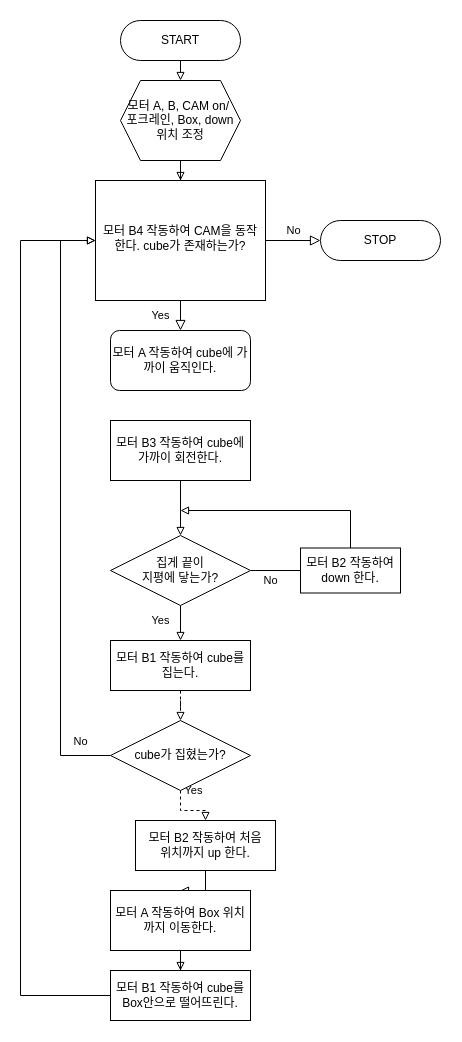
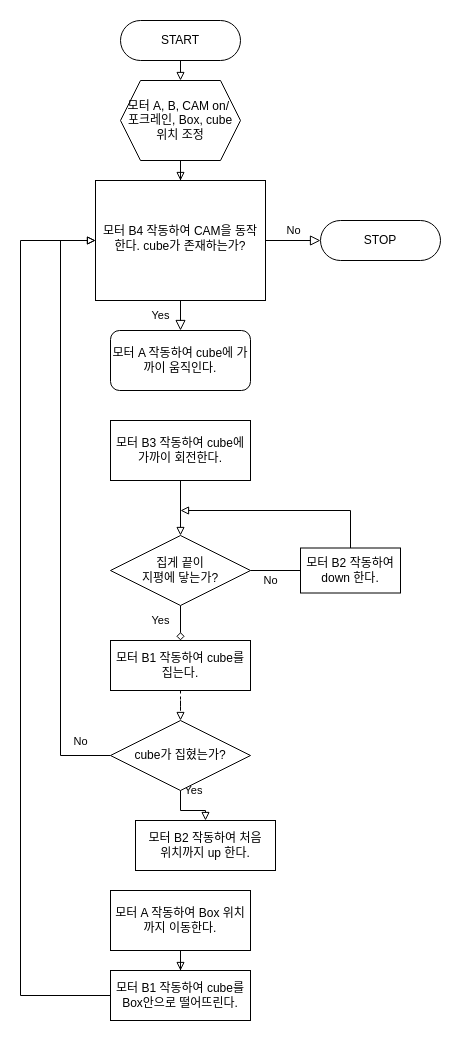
  <mxCell id="0" />
  <mxCell id="1" parent="0" />
  <mxCell id="2" style="edgeStyle=orthogonalEdgeStyle;rounded=0;orthogonalLoop=1;jettySize=auto;html=1;exitX=0.5;exitY=1;exitDx=0;exitDy=0;entryX=0.5;entryY=0;entryDx=0;entryDy=0;endArrow=block;endFill=0;" parent="1" source="3" target="10" edge="1"><mxGeometry relative="1" as="geometry" /></mxCell>
  <mxCell id="3" value="START" style="rounded=1;whiteSpace=wrap;html=1;fontSize=12;glass=0;strokeWidth=1;shadow=0;arcSize=50;" parent="1" vertex="1"><mxGeometry x="120" y="20" width="120" height="40" as="geometry" /></mxCell>
  <mxCell id="4" value="Yes" style="rounded=0;html=1;jettySize=auto;orthogonalLoop=1;fontSize=11;endArrow=block;endFill=0;endSize=8;strokeWidth=1;shadow=0;labelBackgroundColor=none;edgeStyle=orthogonalEdgeStyle;entryX=0.5;entryY=0;entryDx=0;entryDy=0;" parent="1" source="6" target="11" edge="1"><mxGeometry y="20" relative="1" as="geometry"><mxPoint as="offset" /><mxPoint x="155" y="330" as="targetPoint" /></mxGeometry></mxCell>
  <mxCell id="5" value="No" style="edgeStyle=orthogonalEdgeStyle;rounded=0;html=1;jettySize=auto;orthogonalLoop=1;fontSize=11;endArrow=block;endFill=0;endSize=8;strokeWidth=1;shadow=0;labelBackgroundColor=none;entryX=0;entryY=0.5;entryDx=0;entryDy=0;" parent="1" source="6" target="29" edge="1"><mxGeometry y="10" relative="1" as="geometry"><mxPoint as="offset" /><mxPoint x="340" y="1132" as="targetPoint" /><Array as="points" /></mxGeometry></mxCell>
  <mxCell id="6" value="모터 B4 작동하여 CAM을 동작한다. cube가 존재하는가?" style="whiteSpace=wrap;html=1;shadow=0;fontFamily=Helvetica;fontSize=12;align=center;strokeWidth=1;spacing=6;spacingTop=-4;rounded=0;" parent="1" vertex="1"><mxGeometry x="95" y="180" width="170" height="120" as="geometry" /></mxCell>
  <mxCell id="7" style="edgeStyle=orthogonalEdgeStyle;rounded=0;orthogonalLoop=1;jettySize=auto;html=1;exitX=0.5;exitY=1;exitDx=0;exitDy=0;entryX=0.5;entryY=0;entryDx=0;entryDy=0;endArrow=block;endFill=0;" parent="1" source="8" target="16" edge="1"><mxGeometry relative="1" as="geometry" /></mxCell>
  <mxCell id="8" value="모터 B3 작동하여 cube에 가까이 회전한다." style="whiteSpace=wrap;html=1;fontSize=12;glass=0;strokeWidth=1;shadow=0;arcSize=0;rounded=0;" parent="1" vertex="1"><mxGeometry x="110" y="420" width="140" height="60" as="geometry" /></mxCell>
  <mxCell id="9" value="" style="edgeStyle=orthogonalEdgeStyle;rounded=0;orthogonalLoop=1;jettySize=auto;html=1;endArrow=block;endFill=0;" parent="1" source="10" target="6" edge="1"><mxGeometry relative="1" as="geometry" /></mxCell>
- <mxCell id="10" value="모터 A, B, CAM on/&amp;nbsp;&lt;br&gt;포크레인, Box, down 위치 조정" style="shape=hexagon;perimeter=hexagonPerimeter2;whiteSpace=wrap;html=1;fixedSize=1;" parent="1" vertex="1"><mxGeometry x="120" y="80" width="120" height="80" as="geometry" /></mxCell>
+ <mxCell id="10" value="모터 A, B, CAM on/&amp;nbsp;&lt;br&gt;포크레인, Box, cube 위치 조정" style="shape=hexagon;perimeter=hexagonPerimeter2;whiteSpace=wrap;html=1;fixedSize=1;" parent="1" vertex="1"><mxGeometry x="120" y="80" width="120" height="80" as="geometry" /></mxCell>
  <mxCell id="11" value="모터 A 작동하여 cube에 가까이 움직인다." style="whiteSpace=wrap;html=1;rounded=1;" parent="1" vertex="1"><mxGeometry x="110" y="330" width="140" height="60" as="geometry" /></mxCell>
  <mxCell id="12" value="" style="edgeStyle=orthogonalEdgeStyle;rounded=0;orthogonalLoop=1;jettySize=auto;html=1;endArrow=block;endFill=0;dashed=1;" parent="1" source="13" target="22" edge="1"><mxGeometry relative="1" as="geometry" /></mxCell>
  <mxCell id="13" value="모터 B1 작동하여 cube를 집는다." style="rounded=1;whiteSpace=wrap;html=1;fontSize=12;glass=0;strokeWidth=1;shadow=0;arcSize=0;" parent="1" vertex="1"><mxGeometry x="110" y="640" width="140" height="50" as="geometry" /></mxCell>
  <mxCell id="14" value="No" style="edgeStyle=orthogonalEdgeStyle;rounded=0;orthogonalLoop=1;jettySize=auto;html=1;exitX=1;exitY=0.5;exitDx=0;exitDy=0;endArrow=none;endFill=0;" parent="1" source="16" target="18" edge="1"><mxGeometry x="-0.2" y="-10" relative="1" as="geometry"><mxPoint as="offset" /></mxGeometry></mxCell>
- <mxCell id="15" value="Yes" style="edgeStyle=orthogonalEdgeStyle;rounded=0;orthogonalLoop=1;jettySize=auto;html=1;entryX=0.5;entryY=0;entryDx=0;entryDy=0;endArrow=block;endFill=0;" parent="1" source="16" target="13" edge="1"><mxGeometry x="0.111" y="-20" relative="1" as="geometry"><mxPoint as="offset" /></mxGeometry></mxCell>
+ <mxCell id="15" value="Yes" style="edgeStyle=orthogonalEdgeStyle;rounded=0;orthogonalLoop=1;jettySize=auto;html=1;entryX=0.5;entryY=0;entryDx=0;entryDy=0;endArrow=diamond;endFill=0;" parent="1" source="16" target="13" edge="1"><mxGeometry x="0.111" y="-20" relative="1" as="geometry"><mxPoint as="offset" /></mxGeometry></mxCell>
  <mxCell id="16" value="&lt;span&gt;집게 끝이 &lt;br&gt;지평에 닿는가?&lt;/span&gt;" style="rhombus;whiteSpace=wrap;html=1;" parent="1" vertex="1"><mxGeometry x="110" y="535" width="140" height="70" as="geometry" /></mxCell>
  <mxCell id="17" style="edgeStyle=orthogonalEdgeStyle;rounded=0;orthogonalLoop=1;jettySize=auto;html=1;exitX=0.5;exitY=0;exitDx=0;exitDy=0;endArrow=block;endFill=0;" parent="1" source="18" edge="1"><mxGeometry relative="1" as="geometry"><mxPoint x="180" y="510" as="targetPoint" /><Array as="points"><mxPoint x="350" y="510" /></Array></mxGeometry></mxCell>
  <mxCell id="18" value="모터 B2 작동하여 down 한다." style="rounded=0;whiteSpace=wrap;html=1;" parent="1" vertex="1"><mxGeometry x="300" y="547.5" width="100" height="45" as="geometry" /></mxCell>
  <mxCell id="19" style="edgeStyle=orthogonalEdgeStyle;rounded=0;orthogonalLoop=1;jettySize=auto;html=1;entryX=0;entryY=0.5;entryDx=0;entryDy=0;endArrow=block;endFill=0;exitX=0;exitY=0.5;exitDx=0;exitDy=0;" parent="1" source="22" target="6" edge="1"><mxGeometry relative="1" as="geometry"><Array as="points"><mxPoint x="60" y="755" /><mxPoint x="60" y="240" /></Array></mxGeometry></mxCell>
  <mxCell id="20" value="No" style="edgeLabel;html=1;align=center;verticalAlign=middle;resizable=0;points=[];" parent="19" vertex="1" connectable="0"><mxGeometry x="-0.864" y="-1" relative="1" as="geometry"><mxPoint x="10.83" y="-14" as="offset" /></mxGeometry></mxCell>
- <mxCell id="21" value="Yes" style="edgeStyle=orthogonalEdgeStyle;rounded=0;orthogonalLoop=1;jettySize=auto;html=1;endArrow=block;endFill=0;dashed=1;" parent="1" source="22" target="24" edge="1"><mxGeometry x="0.2" y="20" relative="1" as="geometry"><mxPoint as="offset" /></mxGeometry></mxCell>
+ <mxCell id="21" value="Yes" style="edgeStyle=orthogonalEdgeStyle;rounded=0;orthogonalLoop=1;jettySize=auto;html=1;endArrow=block;endFill=0;" parent="1" source="22" target="24" edge="1"><mxGeometry x="0.2" y="20" relative="1" as="geometry"><mxPoint as="offset" /></mxGeometry></mxCell>
  <mxCell id="22" value="&lt;span&gt;cube가 집혔는가?&lt;br&gt;&lt;/span&gt;" style="rhombus;whiteSpace=wrap;html=1;" parent="1" vertex="1"><mxGeometry x="110" y="720" width="140" height="70" as="geometry" /></mxCell>
- <mxCell id="23" value="" style="edgeStyle=orthogonalEdgeStyle;rounded=0;orthogonalLoop=1;jettySize=auto;html=1;endArrow=block;endFill=0;" parent="1" source="24" target="26" edge="1"><mxGeometry relative="1" as="geometry" /></mxCell>
  <mxCell id="24" value="모터 B2 작동하여 처음 &lt;br&gt;위치까지 up 한다." style="rounded=1;whiteSpace=wrap;html=1;fontSize=12;glass=0;strokeWidth=1;shadow=0;arcSize=0;" parent="1" vertex="1"><mxGeometry x="135" y="820" width="140" height="50" as="geometry" /></mxCell>
  <mxCell id="25" value="" style="edgeStyle=orthogonalEdgeStyle;rounded=0;orthogonalLoop=1;jettySize=auto;html=1;endArrow=block;endFill=0;" parent="1" source="26" target="27" edge="1"><mxGeometry relative="1" as="geometry" /></mxCell>
  <mxCell id="26" value="모터 A 작동하여 Box 위치까지 이동한다." style="rounded=0;whiteSpace=wrap;html=1;" parent="1" vertex="1"><mxGeometry x="110" y="890" width="140" height="60" as="geometry" /></mxCell>
  <mxCell id="27" value="모터 B1 작동하여 cube를 Box안으로 떨어뜨린다." style="rounded=1;whiteSpace=wrap;html=1;fontSize=12;glass=0;strokeWidth=1;shadow=0;arcSize=0;" parent="1" vertex="1"><mxGeometry x="110" y="970" width="140" height="50" as="geometry" /></mxCell>
  <mxCell id="28" style="edgeStyle=orthogonalEdgeStyle;rounded=0;orthogonalLoop=1;jettySize=auto;html=1;entryX=0;entryY=0.5;entryDx=0;entryDy=0;endArrow=block;endFill=0;exitX=0;exitY=0.5;exitDx=0;exitDy=0;" parent="1" source="27" target="6" edge="1"><mxGeometry relative="1" as="geometry"><Array as="points"><mxPoint x="20" y="995" /><mxPoint x="20" y="240" /></Array></mxGeometry></mxCell>
  <mxCell id="29" value="STOP" style="rounded=1;whiteSpace=wrap;html=1;fontSize=12;glass=0;strokeWidth=1;shadow=0;arcSize=50;" parent="1" vertex="1"><mxGeometry x="320" y="220" width="120" height="40" as="geometry" /></mxCell>
